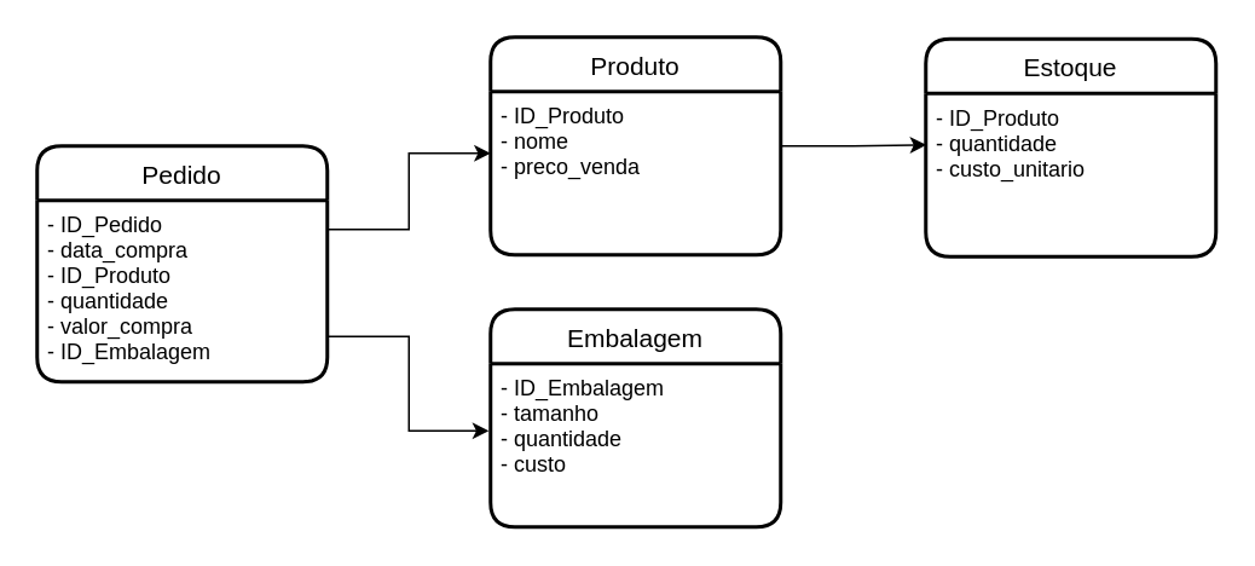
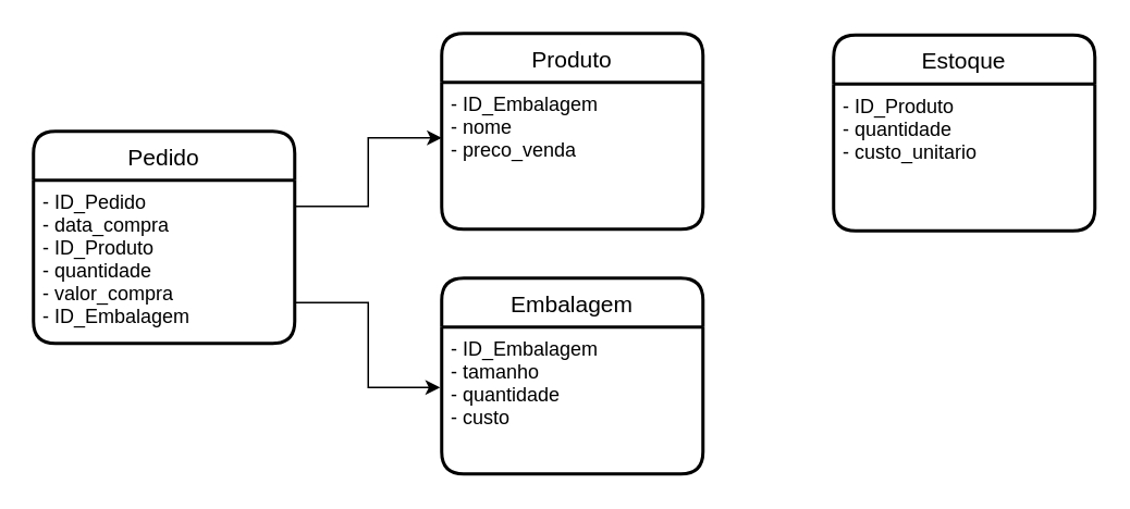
  <mxCell id="0" />
  <mxCell id="1" parent="0" />
  <mxCell id="2" value="Pedido" style="swimlane;childLayout=stackLayout;horizontal=1;startSize=30;horizontalStack=0;rounded=1;fontSize=14;fontStyle=0;strokeWidth=2;resizeParent=0;resizeLast=1;shadow=0;dashed=0;align=center;" vertex="1" parent="1"><mxGeometry x="20" y="80" width="160" height="130" as="geometry" /></mxCell>
  <mxCell id="3" value="- ID_Pedido&#10;- data_compra&#10;- ID_Produto&#10;- quantidade&#10;- valor_compra&#10;- ID_Embalagem&#10;" style="align=left;strokeColor=none;fillColor=none;spacingLeft=4;fontSize=12;verticalAlign=top;resizable=0;rotatable=0;part=1;" vertex="1" parent="2"><mxGeometry y="30" width="160" height="100" as="geometry" /></mxCell>
  <mxCell id="4" style="edgeStyle=orthogonalEdgeStyle;rounded=0;orthogonalLoop=1;jettySize=auto;html=1;exitX=1;exitY=0.16;exitDx=0;exitDy=0;exitPerimeter=0;entryX=0;entryY=0.378;entryDx=0;entryDy=0;entryPerimeter=0;" edge="1" parent="1" source="3" target="7"><mxGeometry relative="1" as="geometry"><mxPoint x="330" y="110" as="targetPoint" /></mxGeometry></mxCell>
- <mxCell id="5" style="edgeStyle=orthogonalEdgeStyle;rounded=0;orthogonalLoop=1;jettySize=auto;html=1;entryX=0.002;entryY=0.315;entryDx=0;entryDy=0;entryPerimeter=0;" edge="1" parent="1" source="6" target="13"><mxGeometry relative="1" as="geometry" /></mxCell>
  <mxCell id="6" value="Produto" style="swimlane;childLayout=stackLayout;horizontal=1;startSize=30;horizontalStack=0;rounded=1;fontSize=14;fontStyle=0;strokeWidth=2;resizeParent=0;resizeLast=1;shadow=0;dashed=0;align=center;" vertex="1" parent="1"><mxGeometry x="270" y="20" width="160" height="120" as="geometry" /></mxCell>
- <mxCell id="7" value="- ID_Produto&#10;- nome&#10;- preco_venda&#10;" style="align=left;strokeColor=none;fillColor=none;spacingLeft=4;fontSize=12;verticalAlign=top;resizable=0;rotatable=0;part=1;" vertex="1" parent="6"><mxGeometry y="30" width="160" height="90" as="geometry" /></mxCell>
+ <mxCell id="7" value="- ID_Embalagem&#10;- nome&#10;- preco_venda&#10;" style="align=left;strokeColor=none;fillColor=none;spacingLeft=4;fontSize=12;verticalAlign=top;resizable=0;rotatable=0;part=1;" vertex="1" parent="6"><mxGeometry y="30" width="160" height="90" as="geometry" /></mxCell>
  <mxCell id="8" style="edgeStyle=orthogonalEdgeStyle;rounded=0;orthogonalLoop=1;jettySize=auto;html=1;exitX=0.5;exitY=1;exitDx=0;exitDy=0;" edge="1" parent="6" source="7" target="7"><mxGeometry relative="1" as="geometry" /></mxCell>
  <mxCell id="9" value="Embalagem" style="swimlane;childLayout=stackLayout;horizontal=1;startSize=30;horizontalStack=0;rounded=1;fontSize=14;fontStyle=0;strokeWidth=2;resizeParent=0;resizeLast=1;shadow=0;dashed=0;align=center;" vertex="1" parent="1"><mxGeometry x="270" y="170" width="160" height="120" as="geometry" /></mxCell>
  <mxCell id="10" value="- ID_Embalagem&#10;- tamanho&#10;- quantidade&#10;- custo&#10;" style="align=left;strokeColor=none;fillColor=none;spacingLeft=4;fontSize=12;verticalAlign=top;resizable=0;rotatable=0;part=1;" vertex="1" parent="9"><mxGeometry y="30" width="160" height="90" as="geometry" /></mxCell>
  <mxCell id="11" style="edgeStyle=orthogonalEdgeStyle;rounded=0;orthogonalLoop=1;jettySize=auto;html=1;exitX=1;exitY=0.75;exitDx=0;exitDy=0;entryX=-0.006;entryY=0.411;entryDx=0;entryDy=0;entryPerimeter=0;" edge="1" parent="1" source="3" target="10"><mxGeometry relative="1" as="geometry" /></mxCell>
  <mxCell id="12" value="Estoque" style="swimlane;childLayout=stackLayout;horizontal=1;startSize=30;horizontalStack=0;rounded=1;fontSize=14;fontStyle=0;strokeWidth=2;resizeParent=0;resizeLast=1;shadow=0;dashed=0;align=center;" vertex="1" parent="1"><mxGeometry x="510" y="21" width="160" height="120" as="geometry" /></mxCell>
  <mxCell id="13" value="- ID_Produto&#10;- quantidade&#10;- custo_unitario&#10;" style="align=left;strokeColor=none;fillColor=none;spacingLeft=4;fontSize=12;verticalAlign=top;resizable=0;rotatable=0;part=1;" vertex="1" parent="12"><mxGeometry y="30" width="160" height="90" as="geometry" /></mxCell>
